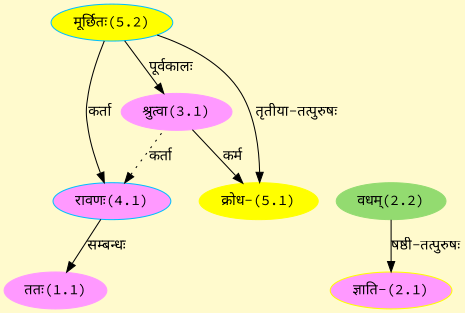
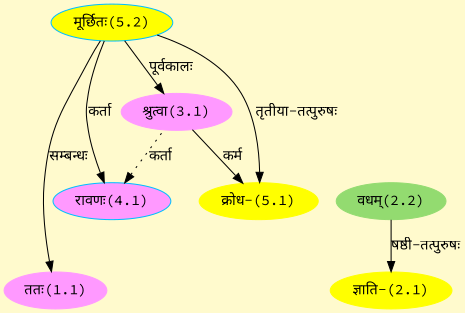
  digraph {
    bgcolor=lemonchiffon1
    compound=true
    fontname="Source Code Pro"
    rankdir=BT
    node [color="#FF99FF" fontname="Source Code Pro" style=filled]
    edge [dir=back fontname="Source Code Pro"]
    n1 [label="ततः(1.1)"]
    n2 [color="#00BFFF" fillcolor="#FFFF00" label="मूर्छितः(5.2)"]
-   n3 [color="#FFFF00" label="ज्ञाति-(2.1)" fillcolor="#FF99FF"]
+   n3 [color="#FFFF00" label="ज्ञाति-(2.1)"]
    n4 [color="#93DB70" label="वधम्(2.2)"]
    n5 [label="श्रुत्वा(3.1)"]
    n6 [color="#00BFFF" fillcolor="#FF99FF" label="रावणः(4.1)"]
    n7 [color="#FFFF00" label="क्रोध-(5.1)"]
-   n1 -> n6 [label="सम्बन्धः"]
+   n1 -> n2 [label="सम्बन्धः"]
    n3 -> n4 [label="षष्ठी-तत्पुरुषः"]
    n5 -> n2 [label="पूर्वकालः"]
    n6 -> n2 [label="कर्ता"]
    n6 -> n5 [label="कर्ता" style=dotted]
    n7 -> n2 [label="तृतीया-तत्पुरुषः"]
    n7 -> n5 [label="कर्म"]
  }
